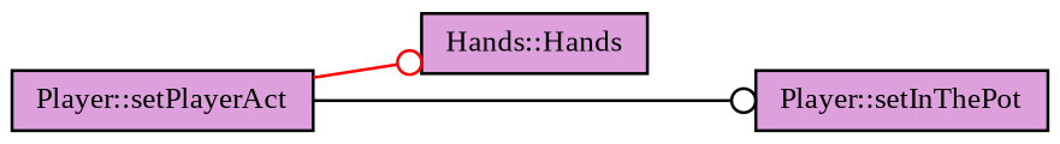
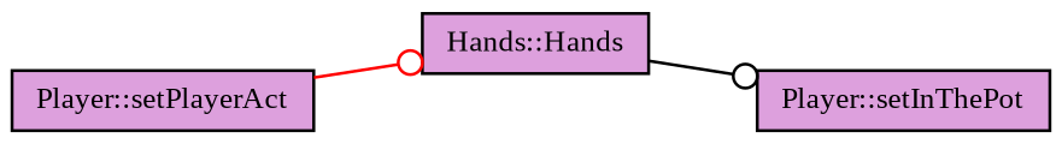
  digraph {
    fontname="Liberation Serif"
    rankdir=LR
    node [color=black fillcolor=plum fontname="Liberation Serif" fontsize=10 shape=record style=filled]
    edge [arrowhead=odot fontname="Liberation Serif" fontsize=10 labelfontname=Helvetica labelfontsize=10 style=solid]
    n1 [fontcolor=black height=0.2 label="Hands::Hands" width=0.4]
    n2 [height=0.2 label="Player::setInThePot" width=0.4]
    n3 [height=0.2 label="Player::setPlayerAct" width=0.4]
-   n3 -> n2 [color=black]
+   n1 -> n2 [color=black]
    n3 -> n1 [color=red]
  }
